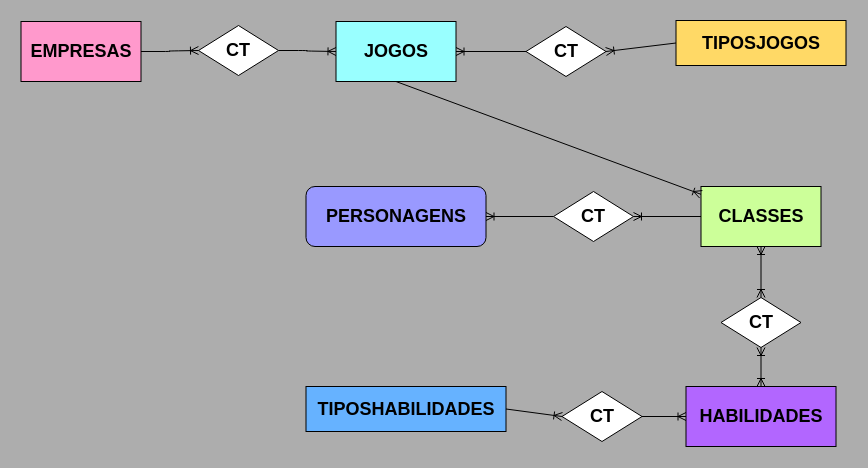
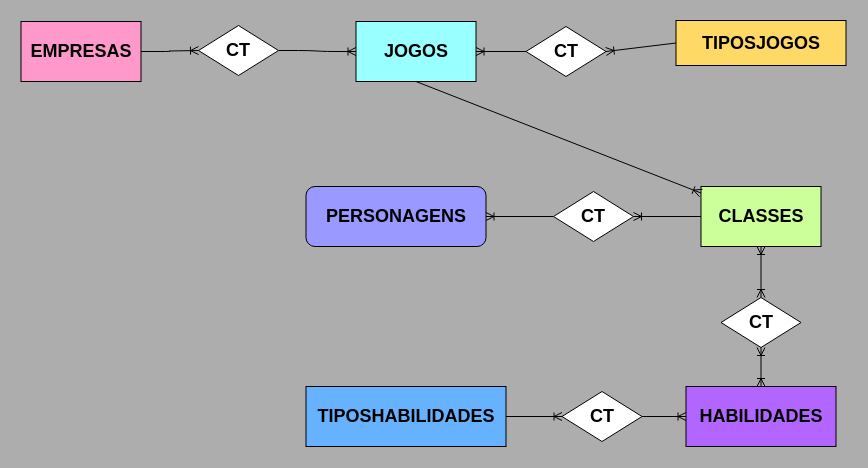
  <mxCell id="0" />
  <mxCell id="1" parent="0" />
  <mxCell id="2" value="&lt;span style=&quot;font-size: 18px&quot;&gt;EMPRESAS&lt;/span&gt;" style="rounded=0;whiteSpace=wrap;html=1;fillColor=#FF99CC;strokeColor=#000000;fontSize=18;fontColor=#000000;fontStyle=1;gradientColor=none;" vertex="1" parent="1"><mxGeometry x="20.5" y="21" width="120" height="60" as="geometry" /></mxCell>
- <mxCell id="3" value="&lt;span&gt;JOGOS&lt;/span&gt;" style="rounded=0;whiteSpace=wrap;html=1;fillColor=#99FFFF;strokeColor=#000000;fontSize=18;fontColor=#000000;fontStyle=1" vertex="1" parent="1"><mxGeometry x="335.5" y="21" width="120" height="60" as="geometry" /></mxCell>
+ <mxCell id="3" value="&lt;span&gt;JOGOS&lt;/span&gt;" style="rounded=0;whiteSpace=wrap;html=1;fillColor=#99FFFF;strokeColor=#000000;fontSize=18;fontColor=#000000;fontStyle=1" vertex="1" parent="1"><mxGeometry x="355.5" y="21" width="120" height="60" as="geometry" /></mxCell>
  <mxCell id="4" value="&lt;span&gt;TIPOSJOGOS&lt;/span&gt;" style="rounded=0;whiteSpace=wrap;html=1;fillColor=#FFD966;strokeColor=#000000;fontSize=18;fontColor=#000000;fontStyle=1" vertex="1" parent="1"><mxGeometry x="675.5" y="20" width="170" height="45" as="geometry" /></mxCell>
  <mxCell id="5" value="HABILIDADES" style="rounded=0;whiteSpace=wrap;html=1;fillColor=#B266FF;strokeColor=#000000;fontSize=18;fontColor=#000000;fontStyle=1" vertex="1" parent="1"><mxGeometry x="685.5" y="386" width="150" height="60" as="geometry" /></mxCell>
  <mxCell id="6" value="&lt;span&gt;CLASSES&lt;/span&gt;" style="rounded=0;whiteSpace=wrap;html=1;fillColor=#CCFF99;strokeColor=#000000;fontSize=18;fontColor=#000000;fontStyle=1" vertex="1" parent="1"><mxGeometry x="700.5" y="186" width="120" height="60" as="geometry" /></mxCell>
- <mxCell id="7" value="TIPOSHABILIDADES" style="rounded=0;whiteSpace=wrap;html=1;fillColor=#66B2FF;strokeColor=#000000;fontSize=18;fontColor=#000000;fontStyle=1" vertex="1" parent="1"><mxGeometry x="305.5" y="386" width="200" height="45" as="geometry" /></mxCell>
+ <mxCell id="7" value="TIPOSHABILIDADES" style="rounded=0;whiteSpace=wrap;html=1;fillColor=#66B2FF;strokeColor=#000000;fontSize=18;fontColor=#000000;fontStyle=1" vertex="1" parent="1"><mxGeometry x="305.5" y="386" width="200" height="60" as="geometry" /></mxCell>
  <mxCell id="8" value="PERSONAGENS" style="whiteSpace=wrap;html=1;fillColor=#9999FF;strokeColor=#000000;fontSize=18;fontColor=#000000;fontStyle=1;rounded=1;" vertex="1" parent="1"><mxGeometry x="305.5" y="186" width="180" height="60" as="geometry" /></mxCell>
  <mxCell id="9" value="" style="edgeStyle=entityRelationEdgeStyle;fontSize=12;html=1;endArrow=ERoneToMany;exitX=1;exitY=0.5;exitDx=0;exitDy=0;entryX=0;entryY=0.5;entryDx=0;entryDy=0;strokeColor=#000000;" edge="1" parent="1" source="15" target="3"><mxGeometry width="100" height="100" relative="1" as="geometry"><mxPoint x="20.5" y="736" as="sourcePoint" /><mxPoint x="120.5" y="636" as="targetPoint" /></mxGeometry></mxCell>
  <mxCell id="10" value="" style="fontSize=12;html=1;endArrow=ERoneToMany;exitX=0.5;exitY=1;exitDx=0;exitDy=0;strokeColor=#000000;" edge="1" parent="1" source="3" target="6"><mxGeometry width="100" height="100" relative="1" as="geometry"><mxPoint x="134.714" y="110.429" as="sourcePoint" /><mxPoint x="330.429" y="110.429" as="targetPoint" /></mxGeometry></mxCell>
  <mxCell id="11" value="" style="fontSize=12;html=1;endArrow=ERoneToMany;exitX=0;exitY=0.5;exitDx=0;exitDy=0;entryX=1;entryY=0.5;entryDx=0;entryDy=0;strokeColor=#000000;" edge="1" parent="1" source="17" target="3"><mxGeometry width="100" height="100" relative="1" as="geometry"><mxPoint x="234.714" y="-54.071" as="sourcePoint" /><mxPoint x="430.429" y="-54.071" as="targetPoint" /></mxGeometry></mxCell>
  <mxCell id="12" value="" style="fontSize=12;html=1;endArrow=ERoneToMany;exitX=0;exitY=0.5;exitDx=0;exitDy=0;entryX=1;entryY=0.5;entryDx=0;entryDy=0;strokeColor=#000000;" edge="1" parent="1" source="19" target="8"><mxGeometry width="100" height="100" relative="1" as="geometry"><mxPoint x="554.714" y="117.929" as="sourcePoint" /><mxPoint x="420.429" y="117.929" as="targetPoint" /></mxGeometry></mxCell>
  <mxCell id="13" value="" style="fontSize=12;html=1;endArrow=ERoneToMany;exitX=1;exitY=0.5;exitDx=0;exitDy=0;entryX=0;entryY=0.5;entryDx=0;entryDy=0;strokeColor=#000000;" edge="1" parent="1" source="21" target="5"><mxGeometry width="100" height="100" relative="1" as="geometry"><mxPoint x="590.714" y="115.929" as="sourcePoint" /><mxPoint x="456.429" y="115.929" as="targetPoint" /></mxGeometry></mxCell>
  <mxCell id="14" value="" style="fontSize=12;html=1;endArrow=ERoneToMany;startArrow=ERoneToMany;strokeColor=#000000;entryX=0.5;entryY=1;entryDx=0;entryDy=0;exitX=0.5;exitY=0;exitDx=0;exitDy=0;startFill=0;endFill=0;" edge="1" parent="1" source="23" target="6"><mxGeometry width="100" height="100" relative="1" as="geometry"><mxPoint x="20.5" y="736" as="sourcePoint" /><mxPoint x="120.5" y="636" as="targetPoint" /></mxGeometry></mxCell>
  <mxCell id="15" value="CT" style="rhombus;whiteSpace=wrap;html=1;fontSize=18;fontStyle=1;strokeColor=#000000;" vertex="1" parent="1"><mxGeometry x="198" y="25" width="80" height="50" as="geometry" /></mxCell>
  <mxCell id="16" value="" style="edgeStyle=entityRelationEdgeStyle;fontSize=12;html=1;endArrow=ERoneToMany;exitX=1;exitY=0.5;exitDx=0;exitDy=0;entryX=0;entryY=0.5;entryDx=0;entryDy=0;strokeColor=#000000;" edge="1" parent="1" source="2" target="15"><mxGeometry width="100" height="100" relative="1" as="geometry"><mxPoint x="140.214" y="50.429" as="sourcePoint" /><mxPoint x="335.929" y="50.429" as="targetPoint" /></mxGeometry></mxCell>
  <mxCell id="17" value="CT" style="rhombus;whiteSpace=wrap;html=1;fontSize=18;fontStyle=1;strokeColor=#000000;" vertex="1" parent="1"><mxGeometry x="525.5" y="26" width="80" height="50" as="geometry" /></mxCell>
  <mxCell id="18" value="" style="fontSize=12;html=1;endArrow=ERoneToMany;exitX=0;exitY=0.5;exitDx=0;exitDy=0;entryX=1;entryY=0.5;entryDx=0;entryDy=0;strokeColor=#000000;" edge="1" parent="1" source="4" target="17"><mxGeometry width="100" height="100" relative="1" as="geometry"><mxPoint x="695.929" y="44.714" as="sourcePoint" /><mxPoint x="455.929" y="50.429" as="targetPoint" /></mxGeometry></mxCell>
  <mxCell id="19" value="CT" style="rhombus;whiteSpace=wrap;html=1;fontSize=18;fontStyle=1;strokeColor=#000000;" vertex="1" parent="1"><mxGeometry x="553" y="191" width="80" height="50" as="geometry" /></mxCell>
  <mxCell id="20" value="" style="fontSize=12;html=1;endArrow=ERoneToMany;exitX=0;exitY=0.5;exitDx=0;exitDy=0;entryX=1;entryY=0.5;entryDx=0;entryDy=0;strokeColor=#000000;" edge="1" parent="1" source="6" target="19"><mxGeometry width="100" height="100" relative="1" as="geometry"><mxPoint x="700.214" y="216.143" as="sourcePoint" /><mxPoint x="485.929" y="216.143" as="targetPoint" /></mxGeometry></mxCell>
  <mxCell id="21" value="CT" style="rhombus;whiteSpace=wrap;html=1;fontSize=18;fontStyle=1;strokeColor=#000000;" vertex="1" parent="1"><mxGeometry x="561.5" y="391" width="80" height="50" as="geometry" /></mxCell>
  <mxCell id="22" value="" style="fontSize=12;html=1;endArrow=ERoneToMany;exitX=1;exitY=0.5;exitDx=0;exitDy=0;entryX=0;entryY=0.5;entryDx=0;entryDy=0;strokeColor=#000000;" edge="1" parent="1" source="7" target="21"><mxGeometry width="100" height="100" relative="1" as="geometry"><mxPoint x="505.929" y="416.143" as="sourcePoint" /><mxPoint x="685.929" y="416.143" as="targetPoint" /></mxGeometry></mxCell>
  <mxCell id="23" value="CT" style="rhombus;whiteSpace=wrap;html=1;fontSize=18;fontStyle=1;strokeColor=#000000;" vertex="1" parent="1"><mxGeometry x="720.5" y="297" width="80" height="50" as="geometry" /></mxCell>
  <mxCell id="24" value="" style="fontSize=12;html=1;endArrow=ERoneToMany;startArrow=ERoneToMany;strokeColor=#000000;entryX=0.5;entryY=1;entryDx=0;entryDy=0;exitX=0.5;exitY=0;exitDx=0;exitDy=0;startFill=0;endFill=0;" edge="1" parent="1" source="5" target="23"><mxGeometry width="100" height="100" relative="1" as="geometry"><mxPoint x="760.214" y="386.143" as="sourcePoint" /><mxPoint x="760.214" y="246.143" as="targetPoint" /></mxGeometry></mxCell>
